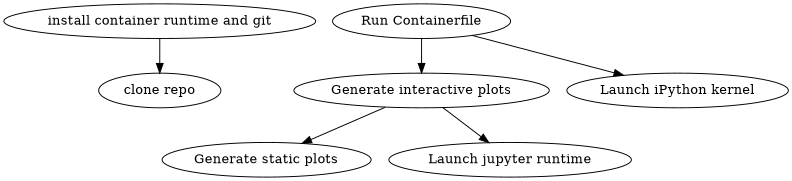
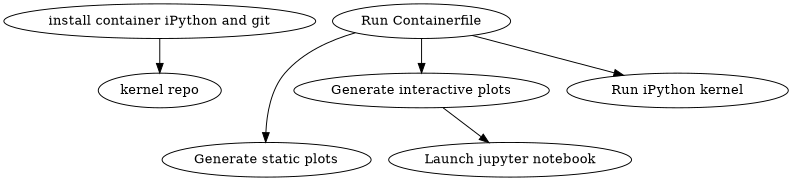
  digraph {
-   n1 [label="install container runtime and git"]
-   n2 [label="clone repo"]
+   n1 [label="install container iPython and git"]
+   n2 [label="kernel repo"]
    n3 [label="Run Containerfile"]
    n4 [label="Generate static plots"]
    n5 [label="Generate interactive plots"]
-   n6 [label="Launch iPython kernel"]
-   n7 [label="Launch jupyter runtime"]
+   n6 [label="Run iPython kernel"]
+   n7 [label="Launch jupyter notebook"]
    n1 -> n2
-   n5 -> n4
+   n3 -> n4
    n3 -> n5
    n3 -> n6
    n5 -> n7
  }
